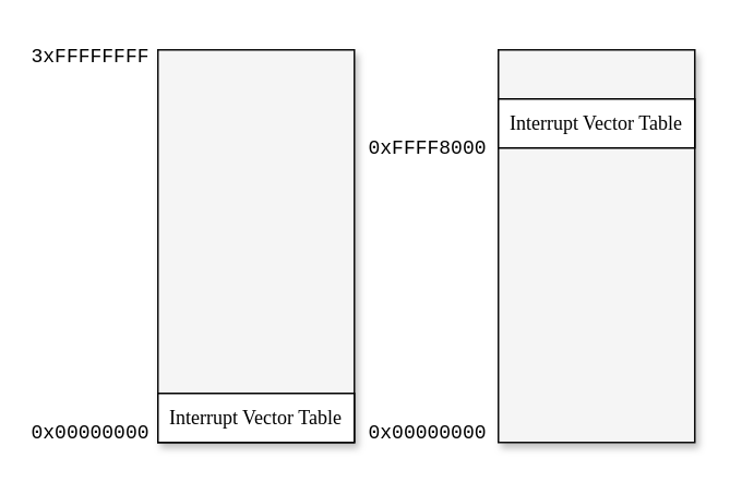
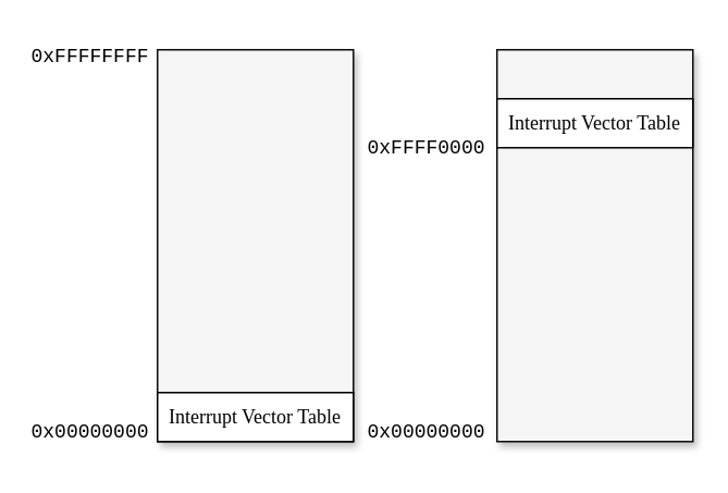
  <mxCell id="0" />
  <mxCell id="1" parent="0" />
  <mxCell id="2" value="" style="rounded=0;whiteSpace=wrap;html=1;fillColor=#f5f5f5;fontColor=#333333;strokeColor=#0D0D0D;fontFamily=Computer Modern;shadow=1;" vertex="1" parent="1"><mxGeometry x="96" y="30" width="120" height="240" as="geometry" /></mxCell>
  <mxCell id="3" value="0x00000000" style="text;html=1;strokeColor=none;fillColor=none;align=center;verticalAlign=middle;whiteSpace=wrap;rounded=0;fontFamily=Courier New;" vertex="1" parent="1"><mxGeometry x="20" y="250" width="70" height="30" as="geometry" /></mxCell>
- <mxCell id="4" value="3xFFFFFFFF" style="text;html=1;strokeColor=none;fillColor=none;align=center;verticalAlign=middle;whiteSpace=wrap;rounded=0;fontFamily=Courier New;" vertex="1" parent="1"><mxGeometry x="20" y="20" width="70" height="30" as="geometry" /></mxCell>
+ <mxCell id="4" value="0xFFFFFFFF" style="text;html=1;strokeColor=none;fillColor=none;align=center;verticalAlign=middle;whiteSpace=wrap;rounded=0;fontFamily=Courier New;" vertex="1" parent="1"><mxGeometry x="20" y="20" width="70" height="30" as="geometry" /></mxCell>
  <mxCell id="5" value="Interrupt Vector Table" style="rounded=0;whiteSpace=wrap;html=1;fontFamily=Computer Modern;" vertex="1" parent="1"><mxGeometry x="96" y="240" width="120" height="30" as="geometry" /></mxCell>
  <mxCell id="6" value="" style="rounded=0;whiteSpace=wrap;html=1;fillColor=#f5f5f5;fontColor=#333333;strokeColor=#0D0D0D;fontFamily=Computer Modern;shadow=1;" vertex="1" parent="1"><mxGeometry x="304" y="30" width="120" height="240" as="geometry" /></mxCell>
  <mxCell id="7" value="Interrupt Vector Table" style="rounded=0;whiteSpace=wrap;html=1;fontFamily=Computer Modern;" vertex="1" parent="1"><mxGeometry x="304" y="60" width="120" height="30" as="geometry" /></mxCell>
- <mxCell id="8" value="0xFFFF8000" style="text;html=1;strokeColor=none;fillColor=none;align=center;verticalAlign=middle;whiteSpace=wrap;rounded=0;fontFamily=Courier New;" vertex="1" parent="1"><mxGeometry x="226" y="76" width="70" height="30" as="geometry" /></mxCell>
+ <mxCell id="8" value="0xFFFF0000" style="text;html=1;strokeColor=none;fillColor=none;align=center;verticalAlign=middle;whiteSpace=wrap;rounded=0;fontFamily=Courier New;" vertex="1" parent="1"><mxGeometry x="226" y="76" width="70" height="30" as="geometry" /></mxCell>
  <mxCell id="9" value="0x00000000" style="text;html=1;strokeColor=none;fillColor=none;align=center;verticalAlign=middle;whiteSpace=wrap;rounded=0;fontFamily=Courier New;" vertex="1" parent="1"><mxGeometry x="226" y="250" width="70" height="30" as="geometry" /></mxCell>
